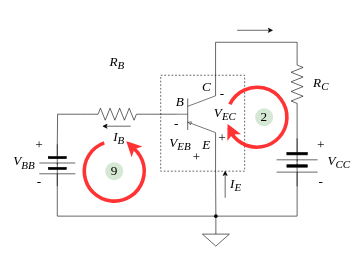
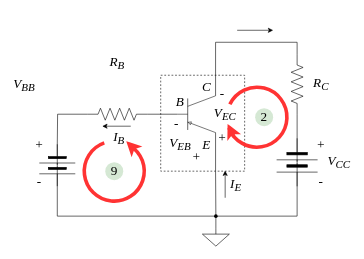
  <mxCell id="0" />
  <mxCell id="1" parent="0" />
  <mxCell id="2" value="&lt;font face=&quot;Times New Roman&quot;&gt;&lt;i&gt;V&lt;sub&gt;EC&lt;/sub&gt;&lt;/i&gt;&lt;/font&gt;" style="text;html=1;strokeColor=none;fillColor=none;align=center;verticalAlign=middle;whiteSpace=wrap;rounded=0;fontSize=22;fontFamily=Helvetica;fontColor=default;strokeWidth=20;movable=1;resizable=1;rotatable=1;deletable=1;editable=1;locked=0;connectable=1;" parent="1" vertex="1"><mxGeometry x="355" y="175" width="40" height="30" as="geometry" /></mxCell>
  <mxCell id="3" value="" style="rounded=0;whiteSpace=wrap;html=1;strokeWidth=1;align=center;verticalAlign=middle;fontFamily=Helvetica;fontSize=22;fontColor=default;fillColor=none;gradientColor=none;dashed=1;movable=1;resizable=1;rotatable=1;deletable=1;editable=1;locked=0;connectable=1;" parent="1" vertex="1"><mxGeometry x="267.5" y="125" width="140" height="160" as="geometry" /></mxCell>
  <mxCell id="4" style="edgeStyle=orthogonalEdgeStyle;rounded=0;orthogonalLoop=1;jettySize=auto;html=1;exitX=1;exitY=0.5;exitDx=0;exitDy=0;exitPerimeter=0;endArrow=none;endFill=0;fontSize=22;movable=1;resizable=1;rotatable=1;deletable=1;editable=1;locked=0;connectable=1;" parent="1" source="5" target="10" edge="1"><mxGeometry relative="1" as="geometry" /></mxCell>
  <mxCell id="5" value="" style="pointerEvents=1;verticalLabelPosition=bottom;shadow=0;dashed=0;align=center;html=1;verticalAlign=top;shape=mxgraph.electrical.resistors.resistor_2;rotation=90;aspect=fixed;fontSize=22;movable=1;resizable=1;rotatable=1;deletable=1;editable=1;locked=0;connectable=1;" parent="1" vertex="1"><mxGeometry x="445" y="130" width="100" height="20" as="geometry" /></mxCell>
  <mxCell id="6" style="edgeStyle=orthogonalEdgeStyle;shape=connector;rounded=0;orthogonalLoop=1;jettySize=auto;html=1;exitX=0;exitY=0.5;exitDx=0;exitDy=0;exitPerimeter=0;labelBackgroundColor=default;strokeColor=default;align=center;verticalAlign=middle;fontFamily=Helvetica;fontSize=11;fontColor=default;endArrow=none;endFill=0;" edge="1" parent="1" source="7"><mxGeometry relative="1" as="geometry"><mxPoint x="95" y="240" as="targetPoint" /></mxGeometry></mxCell>
  <mxCell id="7" value="" style="pointerEvents=1;verticalLabelPosition=bottom;shadow=0;dashed=0;align=center;html=1;verticalAlign=top;shape=mxgraph.electrical.resistors.resistor_2;fontSize=22;movable=1;resizable=1;rotatable=1;deletable=1;editable=1;locked=0;connectable=1;" parent="1" vertex="1"><mxGeometry x="145" y="180" width="100" height="20" as="geometry" /></mxCell>
  <mxCell id="8" value="" style="pointerEvents=1;verticalLabelPosition=bottom;shadow=0;dashed=0;align=center;html=1;verticalAlign=top;shape=mxgraph.electrical.miscellaneous.batteryStack;rotation=90;fontSize=22;movable=1;resizable=1;rotatable=1;deletable=1;editable=1;locked=0;connectable=1;direction=east;" parent="1" vertex="1"><mxGeometry x="60" y="245" width="70" height="60" as="geometry" /></mxCell>
  <mxCell id="9" style="edgeStyle=orthogonalEdgeStyle;shape=connector;rounded=0;orthogonalLoop=1;jettySize=auto;html=1;exitX=0;exitY=0.5;exitDx=0;exitDy=0;labelBackgroundColor=default;strokeColor=default;align=center;verticalAlign=middle;fontFamily=Helvetica;fontSize=22;fontColor=default;endArrow=none;endFill=0;movable=1;resizable=1;rotatable=1;deletable=1;editable=1;locked=0;connectable=1;" parent="1" source="10" target="12" edge="1"><mxGeometry relative="1" as="geometry"><Array as="points"><mxPoint x="495" y="360" /></Array></mxGeometry></mxCell>
  <mxCell id="10" value="" style="pointerEvents=1;verticalLabelPosition=bottom;shadow=0;dashed=0;align=center;html=1;verticalAlign=top;shape=mxgraph.electrical.miscellaneous.batteryStack;rotation=-90;aspect=fixed;fontSize=22;movable=1;resizable=1;rotatable=1;deletable=1;editable=1;locked=0;connectable=1;direction=west;" parent="1" vertex="1"><mxGeometry x="454.92" y="236" width="80.15" height="68.36" as="geometry" /></mxCell>
  <mxCell id="11" value="" style="pointerEvents=1;verticalLabelPosition=bottom;shadow=0;dashed=0;align=center;html=1;verticalAlign=top;shape=mxgraph.electrical.signal_sources.signal_ground;fontFamily=Helvetica;fontSize=22;fontColor=default;movable=1;resizable=1;rotatable=1;deletable=1;editable=1;locked=0;connectable=1;" parent="1" vertex="1"><mxGeometry x="337" y="380" width="45" height="30" as="geometry" /></mxCell>
  <mxCell id="12" value="" style="shape=waypoint;sketch=0;size=6;pointerEvents=1;points=[];fillColor=none;resizable=1;rotatable=1;perimeter=centerPerimeter;snapToPoint=1;fontFamily=Helvetica;fontSize=22;fontColor=default;movable=1;deletable=1;editable=1;locked=0;connectable=1;" parent="1" vertex="1"><mxGeometry x="349.5" y="350" width="20" height="20" as="geometry" /></mxCell>
  <mxCell id="13" value="&lt;font face=&quot;Times New Roman&quot;&gt;&lt;i&gt;R&lt;sub&gt;C&lt;/sub&gt;&lt;/i&gt;&lt;/font&gt;" style="text;html=1;strokeColor=none;fillColor=none;align=center;verticalAlign=middle;whiteSpace=wrap;rounded=0;fontSize=22;fontFamily=Helvetica;fontColor=default;strokeWidth=20;movable=1;resizable=1;rotatable=1;deletable=1;editable=1;locked=0;connectable=1;" parent="1" vertex="1"><mxGeometry x="515" y="125" width="40" height="30" as="geometry" /></mxCell>
  <mxCell id="14" value="&lt;font face=&quot;Times New Roman&quot;&gt;&lt;i&gt;V&lt;sub&gt;CC&lt;/sub&gt;&lt;/i&gt;&lt;/font&gt;" style="text;html=1;strokeColor=none;fillColor=none;align=center;verticalAlign=middle;whiteSpace=wrap;rounded=0;fontSize=22;fontFamily=Helvetica;fontColor=default;strokeWidth=20;movable=1;resizable=1;rotatable=1;deletable=1;editable=1;locked=0;connectable=1;" parent="1" vertex="1"><mxGeometry x="545" y="255.18" width="40" height="30" as="geometry" /></mxCell>
- <mxCell id="15" value="&lt;font face=&quot;Times New Roman&quot;&gt;&lt;i&gt;V&lt;sub&gt;BB&lt;/sub&gt;&lt;/i&gt;&lt;/font&gt;" style="text;html=1;strokeColor=none;fillColor=none;align=center;verticalAlign=middle;whiteSpace=wrap;rounded=0;fontSize=22;fontFamily=Helvetica;fontColor=default;strokeWidth=20;movable=1;resizable=1;rotatable=1;deletable=1;editable=1;locked=0;connectable=1;" parent="1" vertex="1"><mxGeometry x="20" y="255.82" width="40" height="30" as="geometry" /></mxCell>
+ <mxCell id="15" value="&lt;font face=&quot;Times New Roman&quot;&gt;&lt;i&gt;V&lt;sub&gt;BB&lt;/sub&gt;&lt;/i&gt;&lt;/font&gt;" style="text;html=1;strokeColor=none;fillColor=none;align=center;verticalAlign=middle;whiteSpace=wrap;rounded=0;fontSize=22;fontFamily=Helvetica;fontColor=default;strokeWidth=20;movable=1;resizable=1;rotatable=1;deletable=1;editable=1;locked=0;connectable=1;" parent="1" vertex="1"><mxGeometry x="20" y="125.82" width="40" height="30" as="geometry" /></mxCell>
  <mxCell id="16" value="&lt;font face=&quot;Times New Roman&quot;&gt;&lt;i&gt;R&lt;sub&gt;B&lt;/sub&gt;&lt;/i&gt;&lt;/font&gt;" style="text;html=1;strokeColor=none;fillColor=none;align=center;verticalAlign=middle;whiteSpace=wrap;rounded=0;fontSize=22;fontFamily=Helvetica;fontColor=default;strokeWidth=20;movable=1;resizable=1;rotatable=1;deletable=1;editable=1;locked=0;connectable=1;" parent="1" vertex="1"><mxGeometry x="175" y="90" width="40" height="30" as="geometry" /></mxCell>
  <mxCell id="17" value="&lt;font face=&quot;Times New Roman&quot;&gt;&lt;i&gt;V&lt;sub&gt;EB&lt;/sub&gt;&lt;/i&gt;&lt;/font&gt;" style="text;html=1;strokeColor=none;fillColor=none;align=center;verticalAlign=middle;whiteSpace=wrap;rounded=0;fontSize=22;fontFamily=Helvetica;fontColor=default;strokeWidth=20;movable=1;resizable=1;rotatable=1;deletable=1;editable=1;locked=0;connectable=1;" parent="1" vertex="1"><mxGeometry x="280" y="225.18" width="40" height="30" as="geometry" /></mxCell>
  <mxCell id="18" value="&lt;font face=&quot;Times New Roman&quot;&gt;&lt;i&gt;+&lt;/i&gt;&lt;/font&gt;" style="text;html=1;strokeColor=none;fillColor=none;align=center;verticalAlign=middle;whiteSpace=wrap;rounded=0;fontSize=22;fontFamily=Helvetica;fontColor=default;strokeWidth=20;movable=1;resizable=1;rotatable=1;deletable=1;editable=1;locked=0;connectable=1;" parent="1" vertex="1"><mxGeometry x="349.5" y="215" width="40" height="30" as="geometry" /></mxCell>
  <mxCell id="19" value="&lt;font face=&quot;Times New Roman&quot;&gt;&lt;i&gt;-&lt;/i&gt;&lt;/font&gt;" style="text;html=1;strokeColor=none;fillColor=none;align=center;verticalAlign=middle;whiteSpace=wrap;rounded=0;fontSize=22;fontFamily=Helvetica;fontColor=default;strokeWidth=20;movable=1;resizable=1;rotatable=1;deletable=1;editable=1;locked=0;connectable=1;" parent="1" vertex="1"><mxGeometry x="349.5" y="140" width="40" height="30" as="geometry" /></mxCell>
  <mxCell id="20" value="&lt;font face=&quot;Times New Roman&quot;&gt;&lt;i&gt;+&lt;/i&gt;&lt;/font&gt;" style="text;html=1;strokeColor=none;fillColor=none;align=center;verticalAlign=middle;whiteSpace=wrap;rounded=0;fontSize=22;fontFamily=Helvetica;fontColor=default;strokeWidth=20;movable=1;resizable=1;rotatable=1;deletable=1;editable=1;locked=0;connectable=1;" parent="1" vertex="1"><mxGeometry x="312" y="250.82" width="30" height="20" as="geometry" /></mxCell>
  <mxCell id="21" value="&lt;font face=&quot;Times New Roman&quot;&gt;&lt;i&gt;-&lt;/i&gt;&lt;/font&gt;" style="text;html=1;strokeColor=none;fillColor=none;align=center;verticalAlign=middle;whiteSpace=wrap;rounded=0;fontSize=22;fontFamily=Helvetica;fontColor=default;strokeWidth=20;movable=1;resizable=1;rotatable=1;deletable=1;editable=1;locked=0;connectable=1;" parent="1" vertex="1"><mxGeometry x="279" y="195" width="30" height="20" as="geometry" /></mxCell>
  <mxCell id="22" value="&lt;span style=&quot;font-weight: 400;&quot;&gt;C&lt;/span&gt;" style="text;html=1;strokeColor=none;fillColor=none;align=center;verticalAlign=middle;whiteSpace=wrap;rounded=0;fontSize=22;fontFamily=Times New Roman;fontColor=default;fontStyle=3;movable=1;resizable=1;rotatable=1;deletable=1;editable=1;locked=0;connectable=1;" parent="1" vertex="1"><mxGeometry x="329" y="130" width="30" height="30" as="geometry" /></mxCell>
  <mxCell id="23" value="&lt;span style=&quot;font-weight: 400;&quot;&gt;B&lt;/span&gt;" style="text;html=1;strokeColor=none;fillColor=none;align=center;verticalAlign=middle;whiteSpace=wrap;rounded=0;fontSize=22;fontFamily=Times New Roman;fontColor=default;fontStyle=3;movable=1;resizable=1;rotatable=1;deletable=1;editable=1;locked=0;connectable=1;" parent="1" vertex="1"><mxGeometry x="285" y="155" width="30" height="30" as="geometry" /></mxCell>
  <mxCell id="24" value="&lt;span style=&quot;font-weight: 400;&quot;&gt;E&lt;/span&gt;" style="text;html=1;strokeColor=none;fillColor=none;align=center;verticalAlign=middle;whiteSpace=wrap;rounded=0;fontSize=22;fontFamily=Times New Roman;fontColor=default;fontStyle=3;movable=1;resizable=1;rotatable=1;deletable=1;editable=1;locked=0;connectable=1;" parent="1" vertex="1"><mxGeometry x="329" y="225.82" width="30" height="30" as="geometry" /></mxCell>
  <mxCell id="25" value="&lt;font face=&quot;Times New Roman&quot;&gt;&lt;i&gt;+&lt;/i&gt;&lt;/font&gt;" style="text;html=1;strokeColor=none;fillColor=none;align=center;verticalAlign=middle;whiteSpace=wrap;rounded=0;fontSize=22;fontFamily=Helvetica;fontColor=default;strokeWidth=20;movable=1;resizable=1;rotatable=1;deletable=1;editable=1;locked=0;connectable=1;" parent="1" vertex="1"><mxGeometry x="515" y="225.82" width="40" height="30" as="geometry" /></mxCell>
  <mxCell id="26" value="&lt;font face=&quot;Times New Roman&quot;&gt;&lt;i&gt;-&lt;/i&gt;&lt;/font&gt;" style="text;html=1;strokeColor=none;fillColor=none;align=center;verticalAlign=middle;whiteSpace=wrap;rounded=0;fontSize=22;fontFamily=Helvetica;fontColor=default;strokeWidth=20;movable=1;resizable=1;rotatable=1;deletable=1;editable=1;locked=0;connectable=1;" parent="1" vertex="1"><mxGeometry x="515" y="285.82" width="40" height="30" as="geometry" /></mxCell>
  <mxCell id="27" value="&lt;font face=&quot;Times New Roman&quot;&gt;&lt;i&gt;+&lt;/i&gt;&lt;/font&gt;" style="text;html=1;strokeColor=none;fillColor=none;align=center;verticalAlign=middle;whiteSpace=wrap;rounded=0;fontSize=22;fontFamily=Helvetica;fontColor=default;strokeWidth=20;movable=1;resizable=1;rotatable=1;deletable=1;editable=1;locked=0;connectable=1;" parent="1" vertex="1"><mxGeometry x="45" y="225.82" width="40" height="30" as="geometry" /></mxCell>
  <mxCell id="28" value="&lt;font face=&quot;Times New Roman&quot;&gt;&lt;i&gt;-&lt;/i&gt;&lt;/font&gt;" style="text;html=1;strokeColor=none;fillColor=none;align=center;verticalAlign=middle;whiteSpace=wrap;rounded=0;fontSize=22;fontFamily=Helvetica;fontColor=default;strokeWidth=20;movable=1;resizable=1;rotatable=1;deletable=1;editable=1;locked=0;connectable=1;" parent="1" vertex="1"><mxGeometry x="45" y="285.82" width="40" height="30" as="geometry" /></mxCell>
  <mxCell id="29" value="&lt;font face=&quot;Times New Roman&quot;&gt;9&lt;/font&gt;" style="ellipse;whiteSpace=wrap;html=1;rounded=0;strokeWidth=1;align=center;verticalAlign=middle;fontFamily=Helvetica;fontSize=22;fontColor=default;fillColor=#D5E8D4;gradientColor=none;aspect=fixed;strokeColor=none;movable=1;resizable=1;rotatable=1;deletable=1;editable=1;locked=0;connectable=1;" parent="1" vertex="1"><mxGeometry x="175" y="270" width="30" height="30" as="geometry" /></mxCell>
  <mxCell id="30" value="" style="verticalLabelPosition=bottom;verticalAlign=top;html=1;shape=mxgraph.basic.arc;startAngle=0.279;endAngle=0.151;rounded=0;strokeWidth=6;align=center;fontFamily=Helvetica;fontSize=22;fontColor=default;fillColor=none;gradientColor=none;rotation=-165;strokeColor=#FF3333;" parent="1" vertex="1"><mxGeometry x="378" y="145" width="100" height="100" as="geometry" /></mxCell>
  <mxCell id="31" value="" style="endArrow=classic;html=1;rounded=0;labelBackgroundColor=default;strokeColor=#FF3333;align=center;verticalAlign=middle;fontFamily=Helvetica;fontSize=22;fontColor=default;shape=connector;strokeWidth=6;exitX=0.773;exitY=0.101;exitDx=0;exitDy=0;exitPerimeter=0;" parent="1" edge="1"><mxGeometry width="50" height="50" relative="1" as="geometry"><mxPoint x="389.303" y="227.475" as="sourcePoint" /><mxPoint x="379" y="206.18" as="targetPoint" /></mxGeometry></mxCell>
  <mxCell id="32" value="" style="group" parent="1" vertex="1" connectable="0"><mxGeometry x="395" y="20" width="60" height="30" as="geometry" /></mxCell>
  <mxCell id="33" value="" style="group" parent="1" vertex="1" connectable="0"><mxGeometry x="162.5" y="210" width="77.5" height="125" as="geometry" /></mxCell>
  <mxCell id="34" value="&lt;span style=&quot;font-weight: 400;&quot;&gt;I&lt;sub&gt;B&lt;/sub&gt;&lt;/span&gt;" style="text;html=1;strokeColor=none;fillColor=none;align=center;verticalAlign=middle;whiteSpace=wrap;rounded=0;fontSize=22;fontFamily=Times New Roman;fontColor=default;fontStyle=3;movable=1;resizable=1;rotatable=1;deletable=1;editable=1;locked=0;connectable=1;" parent="33" vertex="1"><mxGeometry x="20" y="5" width="30" height="30" as="geometry" /></mxCell>
  <mxCell id="35" value="" style="group;rotation=90;" parent="33" vertex="1" connectable="0"><mxGeometry x="-22.5" y="25" width="100" height="100" as="geometry" /></mxCell>
  <mxCell id="36" value="" style="endArrow=classic;html=1;rounded=0;labelBackgroundColor=default;strokeColor=#FF3333;align=center;verticalAlign=middle;fontFamily=Helvetica;fontSize=22;fontColor=default;shape=connector;strokeWidth=6;" parent="35" edge="1"><mxGeometry width="50" height="50" relative="1" as="geometry"><mxPoint x="80" y="10" as="sourcePoint" /><mxPoint x="70" as="targetPoint" /></mxGeometry></mxCell>
  <mxCell id="37" value="" style="group" parent="1" vertex="1" connectable="0"><mxGeometry x="375" y="285.18" width="32.5" height="44.18" as="geometry" /></mxCell>
  <mxCell id="38" value="&lt;span style=&quot;font-weight: 400;&quot;&gt;I&lt;sub&gt;E&lt;/sub&gt;&lt;/span&gt;" style="text;html=1;strokeColor=none;fillColor=none;align=center;verticalAlign=middle;whiteSpace=wrap;rounded=0;fontSize=22;fontFamily=Times New Roman;fontColor=default;fontStyle=3;movable=1;resizable=1;rotatable=1;deletable=1;editable=1;locked=0;connectable=1;" parent="37" vertex="1"><mxGeometry x="2.5" y="9.18" width="30" height="30" as="geometry" /></mxCell>
  <mxCell id="39" value="" style="verticalLabelPosition=bottom;shadow=0;dashed=0;align=center;html=1;verticalAlign=top;shape=stencil(zVVRa4MwEP41eS1q1skeh+seS2GDPQc9Z5gmkmRr9+93JkqbtganrAwEue9y3913d1FCM12xFkgSCdYAoU8kSXbbHdqvignNtZEKjQRhfFXuQBo5c9+b1JlMt5Abh5X8AIWDtVHyA/a8MH04FxUobjov3ZDoEc90D81yKQQycCm05znxIxnjAmOjgyOLXZJvZ/WFtcjfgAHloUeF241DSPI8M1E8LdHLjESRr2i1npbq7XommiEy1lialVLBu5Kforhan2ZfECi/Zd1MLxyDu5E2utd1Jmwd6szAUHMxznAfpLDCRwpEYXYpA8EKutUPnTjda7wLx/2Ow2Utadpg/qZrw/X0r8ifNG3RPiyXlv4bbb40unzXwxQ3HdvaH9scbfHZ5FdzSFKP5O5hGkleSx3qRaiRJa/r0Wba0IvPqUXdL9YCPw==);" vertex="1" parent="1"><mxGeometry x="295" y="140" width="64" height="100" as="geometry" /></mxCell>
  <mxCell id="40" style="edgeStyle=orthogonalEdgeStyle;rounded=0;orthogonalLoop=1;jettySize=auto;html=1;exitX=0;exitY=0.5;exitDx=0;exitDy=0;exitPerimeter=0;entryX=1;entryY=0.5;entryDx=0;entryDy=0;entryPerimeter=0;endArrow=none;endFill=0;" edge="1" parent="1" source="39" target="7"><mxGeometry relative="1" as="geometry" /></mxCell>
  <mxCell id="41" style="edgeStyle=orthogonalEdgeStyle;shape=connector;rounded=0;orthogonalLoop=1;jettySize=auto;html=1;exitX=1;exitY=0;exitDx=0;exitDy=0;exitPerimeter=0;entryX=0;entryY=0.5;entryDx=0;entryDy=0;entryPerimeter=0;labelBackgroundColor=default;strokeColor=default;align=center;verticalAlign=middle;fontFamily=Helvetica;fontSize=11;fontColor=default;endArrow=none;endFill=0;" edge="1" parent="1" source="39" target="5"><mxGeometry relative="1" as="geometry" /></mxCell>
  <mxCell id="42" style="edgeStyle=orthogonalEdgeStyle;shape=connector;rounded=0;orthogonalLoop=1;jettySize=auto;html=1;exitX=0.5;exitY=0;exitDx=0;exitDy=0;exitPerimeter=0;entryX=0.497;entryY=0.5;entryDx=0;entryDy=0;entryPerimeter=0;labelBackgroundColor=default;strokeColor=default;align=center;verticalAlign=middle;fontFamily=Helvetica;fontSize=11;fontColor=default;endArrow=none;endFill=0;" edge="1" parent="1" source="11" target="12"><mxGeometry relative="1" as="geometry" /></mxCell>
  <mxCell id="43" style="edgeStyle=orthogonalEdgeStyle;shape=connector;rounded=0;orthogonalLoop=1;jettySize=auto;html=1;exitX=1;exitY=1;exitDx=0;exitDy=0;exitPerimeter=0;entryX=0.258;entryY=-0.004;entryDx=0;entryDy=0;entryPerimeter=0;labelBackgroundColor=default;strokeColor=default;align=center;verticalAlign=middle;fontFamily=Helvetica;fontSize=11;fontColor=default;endArrow=none;endFill=0;" edge="1" parent="1" source="39" target="12"><mxGeometry relative="1" as="geometry" /></mxCell>
  <mxCell id="44" style="edgeStyle=orthogonalEdgeStyle;shape=connector;rounded=0;orthogonalLoop=1;jettySize=auto;html=1;exitX=0;exitY=0.5;exitDx=0;exitDy=0;entryX=0.492;entryY=0.758;entryDx=0;entryDy=0;entryPerimeter=0;labelBackgroundColor=default;strokeColor=default;align=center;verticalAlign=middle;fontFamily=Helvetica;fontSize=11;fontColor=default;endArrow=none;endFill=0;" edge="1" parent="1" source="8" target="12"><mxGeometry relative="1" as="geometry"><Array as="points"><mxPoint x="95" y="360" /></Array></mxGeometry></mxCell>
  <mxCell id="45" value="" style="endArrow=classic;html=1;rounded=0;labelBackgroundColor=default;strokeColor=default;align=center;verticalAlign=middle;fontFamily=Helvetica;fontSize=22;fontColor=default;shape=connector;movable=1;resizable=1;rotatable=1;deletable=1;editable=1;locked=0;connectable=1;" parent="1" edge="1"><mxGeometry width="50" height="50" relative="1" as="geometry"><mxPoint x="217.5" y="210" as="sourcePoint" /><mxPoint x="170" y="210" as="targetPoint" /></mxGeometry></mxCell>
  <mxCell id="46" value="" style="endArrow=classic;html=1;rounded=0;labelBackgroundColor=default;strokeColor=default;align=center;verticalAlign=middle;fontFamily=Helvetica;fontSize=22;fontColor=default;shape=connector;movable=1;resizable=1;rotatable=1;deletable=1;editable=1;locked=0;connectable=1;" parent="1" edge="1"><mxGeometry width="50" height="50" relative="1" as="geometry"><mxPoint x="395" y="50" as="sourcePoint" /><mxPoint x="455" y="50" as="targetPoint" /></mxGeometry></mxCell>
  <mxCell id="47" value="" style="endArrow=classic;html=1;rounded=0;labelBackgroundColor=default;strokeColor=default;align=center;verticalAlign=middle;fontFamily=Helvetica;fontSize=22;fontColor=default;shape=connector;movable=1;resizable=1;rotatable=1;deletable=1;editable=1;locked=0;connectable=1;" parent="1" edge="1"><mxGeometry width="50" height="50" relative="1" as="geometry"><mxPoint x="375" y="329.36" as="sourcePoint" /><mxPoint x="375" y="284.18" as="targetPoint" /></mxGeometry></mxCell>
  <mxCell id="48" value="&lt;font face=&quot;Times New Roman&quot;&gt;2&lt;/font&gt;" style="ellipse;whiteSpace=wrap;html=1;rounded=0;strokeWidth=1;align=center;verticalAlign=middle;fontFamily=Helvetica;fontSize=22;fontColor=default;fillColor=#D5E8D4;gradientColor=none;aspect=fixed;strokeColor=none;movable=1;resizable=1;rotatable=1;deletable=1;editable=1;locked=0;connectable=1;" parent="1" vertex="1"><mxGeometry x="425" y="180" width="30" height="30" as="geometry" /></mxCell>
  <mxCell id="49" value="" style="verticalLabelPosition=bottom;verticalAlign=top;html=1;shape=mxgraph.basic.arc;startAngle=0.336;endAngle=0.196;rounded=0;strokeWidth=6;align=center;fontFamily=Helvetica;fontSize=22;fontColor=default;fillColor=none;gradientColor=none;rotation=-90;strokeColor=#FF3333;" parent="1" vertex="1"><mxGeometry x="140" y="235" width="100" height="100" as="geometry" /></mxCell>
